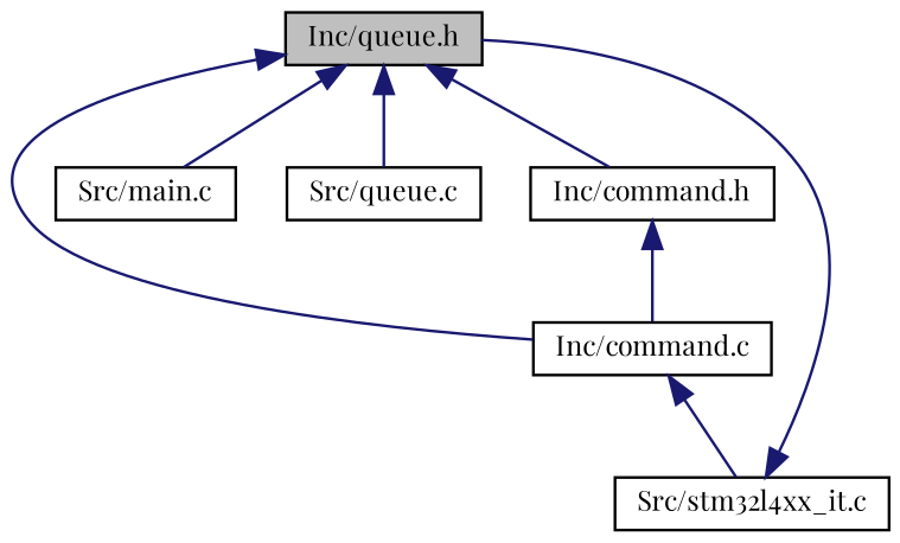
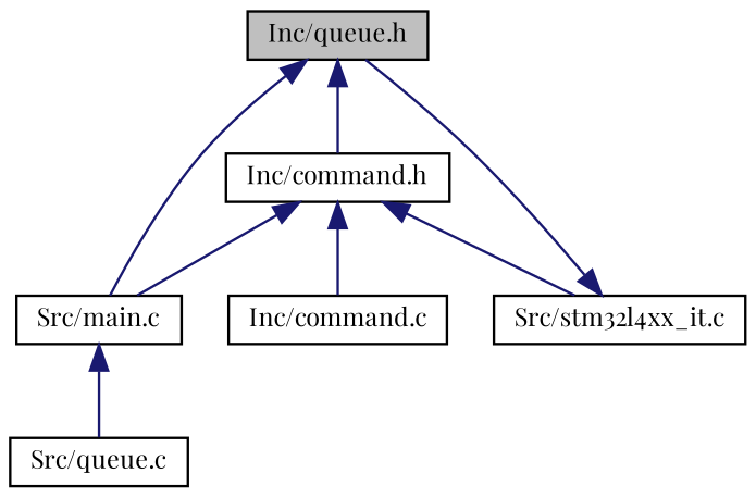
  digraph {
    fontname="Playfair Display"
    node [color=black fillcolor=white fontname="Playfair Display" fontsize=10 shape=record style=filled]
    edge [color=midnightblue dir=back fontname="Playfair Display" fontsize=10 labelfontname=Helvetica labelfontsize=10 style=solid]
    n1 [fillcolor=grey75 fontcolor=black height=0.2 label="Inc/queue.h" width=0.4]
    n2 [height=0.2 label="Inc/command.c" width=0.4]
    n3 [height=0.2 label="Src/main.c" width=0.4]
    n4 [height=0.2 label="Src/queue.c" width=0.4]
    n5 [height=0.2 label="Inc/command.h" width=0.4]
    n6 [height=0.2 label="Src/stm32l4xx_it.c" width=0.4]
-   n1 -> n2
    n1 -> n3
-   n1 -> n4
+   n3 -> n4
    n1 -> n5
    n5 -> n2
-   n2 -> n6
+   n5 -> n3
+   n5 -> n6
    n6 -> n1
  }
